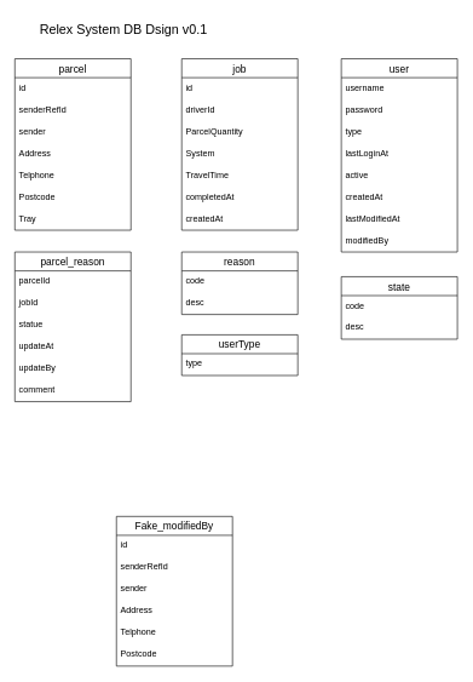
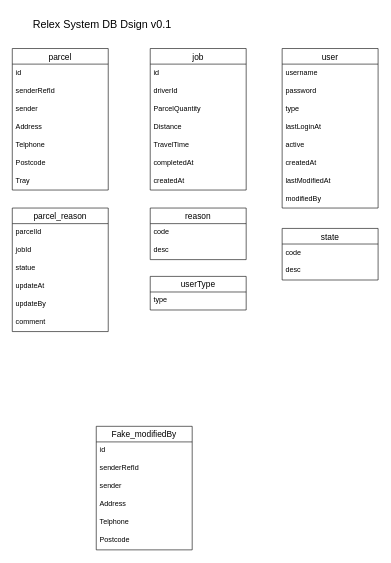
  <mxCell id="0" />
  <mxCell id="1" parent="0" />
  <mxCell id="2" value="parcel" style="swimlane;fontStyle=0;childLayout=stackLayout;horizontal=1;startSize=26;horizontalStack=0;resizeParent=1;resizeParentMax=0;resizeLast=0;collapsible=1;marginBottom=0;align=center;fontSize=14;" parent="1" vertex="1"><mxGeometry x="20" y="80" width="160" height="236" as="geometry"><mxRectangle x="100" y="120" width="70" height="26" as="alternateBounds" /></mxGeometry></mxCell>
  <mxCell id="3" value="id" style="text;strokeColor=none;fillColor=none;spacingLeft=4;spacingRight=4;overflow=hidden;rotatable=0;points=[[0,0.5],[1,0.5]];portConstraint=eastwest;fontSize=12;" parent="2" vertex="1"><mxGeometry y="26" width="160" height="30" as="geometry" /></mxCell>
  <mxCell id="4" value="senderRefId" style="text;strokeColor=none;fillColor=none;spacingLeft=4;spacingRight=4;overflow=hidden;rotatable=0;points=[[0,0.5],[1,0.5]];portConstraint=eastwest;fontSize=12;" parent="2" vertex="1"><mxGeometry y="56" width="160" height="30" as="geometry" /></mxCell>
  <mxCell id="5" value="sender" style="text;strokeColor=none;fillColor=none;spacingLeft=4;spacingRight=4;overflow=hidden;rotatable=0;points=[[0,0.5],[1,0.5]];portConstraint=eastwest;fontSize=12;" parent="2" vertex="1"><mxGeometry y="86" width="160" height="30" as="geometry" /></mxCell>
  <mxCell id="6" value="Address" style="text;strokeColor=none;fillColor=none;spacingLeft=4;spacingRight=4;overflow=hidden;rotatable=0;points=[[0,0.5],[1,0.5]];portConstraint=eastwest;fontSize=12;" parent="2" vertex="1"><mxGeometry y="116" width="160" height="30" as="geometry" /></mxCell>
  <mxCell id="7" value="Telphone" style="text;strokeColor=none;fillColor=none;spacingLeft=4;spacingRight=4;overflow=hidden;rotatable=0;points=[[0,0.5],[1,0.5]];portConstraint=eastwest;fontSize=12;" parent="2" vertex="1"><mxGeometry y="146" width="160" height="30" as="geometry" /></mxCell>
  <mxCell id="8" value="Postcode" style="text;strokeColor=none;fillColor=none;spacingLeft=4;spacingRight=4;overflow=hidden;rotatable=0;points=[[0,0.5],[1,0.5]];portConstraint=eastwest;fontSize=12;" parent="2" vertex="1"><mxGeometry y="176" width="160" height="30" as="geometry" /></mxCell>
  <mxCell id="9" value="Tray" style="text;strokeColor=none;fillColor=none;spacingLeft=4;spacingRight=4;overflow=hidden;rotatable=0;points=[[0,0.5],[1,0.5]];portConstraint=eastwest;fontSize=12;" parent="2" vertex="1"><mxGeometry y="206" width="160" height="30" as="geometry" /></mxCell>
  <mxCell id="10" value="job" style="swimlane;fontStyle=0;childLayout=stackLayout;horizontal=1;startSize=26;horizontalStack=0;resizeParent=1;resizeParentMax=0;resizeLast=0;collapsible=1;marginBottom=0;align=center;fontSize=14;" parent="1" vertex="1"><mxGeometry x="250" y="80" width="160" height="236" as="geometry" /></mxCell>
  <mxCell id="11" value="id" style="text;strokeColor=none;fillColor=none;spacingLeft=4;spacingRight=4;overflow=hidden;rotatable=0;points=[[0,0.5],[1,0.5]];portConstraint=eastwest;fontSize=12;" parent="10" vertex="1"><mxGeometry y="26" width="160" height="30" as="geometry" /></mxCell>
  <mxCell id="12" value="driverId" style="text;strokeColor=none;fillColor=none;spacingLeft=4;spacingRight=4;overflow=hidden;rotatable=0;points=[[0,0.5],[1,0.5]];portConstraint=eastwest;fontSize=12;" parent="10" vertex="1"><mxGeometry y="56" width="160" height="30" as="geometry" /></mxCell>
  <mxCell id="13" value="ParcelQuantity" style="text;strokeColor=none;fillColor=none;spacingLeft=4;spacingRight=4;overflow=hidden;rotatable=0;points=[[0,0.5],[1,0.5]];portConstraint=eastwest;fontSize=12;" parent="10" vertex="1"><mxGeometry y="86" width="160" height="30" as="geometry" /></mxCell>
- <mxCell id="14" value="System" style="text;strokeColor=none;fillColor=none;spacingLeft=4;spacingRight=4;overflow=hidden;rotatable=0;points=[[0,0.5],[1,0.5]];portConstraint=eastwest;fontSize=12;" parent="10" vertex="1"><mxGeometry y="116" width="160" height="30" as="geometry" /></mxCell>
+ <mxCell id="14" value="Distance" style="text;strokeColor=none;fillColor=none;spacingLeft=4;spacingRight=4;overflow=hidden;rotatable=0;points=[[0,0.5],[1,0.5]];portConstraint=eastwest;fontSize=12;" parent="10" vertex="1"><mxGeometry y="116" width="160" height="30" as="geometry" /></mxCell>
  <mxCell id="15" value="TravelTime" style="text;strokeColor=none;fillColor=none;spacingLeft=4;spacingRight=4;overflow=hidden;rotatable=0;points=[[0,0.5],[1,0.5]];portConstraint=eastwest;fontSize=12;" parent="10" vertex="1"><mxGeometry y="146" width="160" height="30" as="geometry" /></mxCell>
  <mxCell id="16" value="completedAt" style="text;strokeColor=none;fillColor=none;spacingLeft=4;spacingRight=4;overflow=hidden;rotatable=0;points=[[0,0.5],[1,0.5]];portConstraint=eastwest;fontSize=12;" parent="10" vertex="1"><mxGeometry y="176" width="160" height="30" as="geometry" /></mxCell>
  <mxCell id="17" value="createdAt" style="text;strokeColor=none;fillColor=none;spacingLeft=4;spacingRight=4;overflow=hidden;rotatable=0;points=[[0,0.5],[1,0.5]];portConstraint=eastwest;fontSize=12;" parent="10" vertex="1"><mxGeometry y="206" width="160" height="30" as="geometry" /></mxCell>
  <mxCell id="18" value="parcel_reason" style="swimlane;fontStyle=0;childLayout=stackLayout;horizontal=1;startSize=26;horizontalStack=0;resizeParent=1;resizeParentMax=0;resizeLast=0;collapsible=1;marginBottom=0;align=center;fontSize=14;" parent="1" vertex="1"><mxGeometry x="20" y="346" width="160" height="206" as="geometry" /></mxCell>
  <mxCell id="19" value="parcelId" style="text;strokeColor=none;fillColor=none;spacingLeft=4;spacingRight=4;overflow=hidden;rotatable=0;points=[[0,0.5],[1,0.5]];portConstraint=eastwest;fontSize=12;" parent="18" vertex="1"><mxGeometry y="26" width="160" height="30" as="geometry" /></mxCell>
  <mxCell id="20" value="jobId" style="text;strokeColor=none;fillColor=none;spacingLeft=4;spacingRight=4;overflow=hidden;rotatable=0;points=[[0,0.5],[1,0.5]];portConstraint=eastwest;fontSize=12;" parent="18" vertex="1"><mxGeometry y="56" width="160" height="30" as="geometry" /></mxCell>
  <mxCell id="21" value="statue" style="text;strokeColor=none;fillColor=none;spacingLeft=4;spacingRight=4;overflow=hidden;rotatable=0;points=[[0,0.5],[1,0.5]];portConstraint=eastwest;fontSize=12;" parent="18" vertex="1"><mxGeometry y="86" width="160" height="30" as="geometry" /></mxCell>
  <mxCell id="22" value="updateAt" style="text;strokeColor=none;fillColor=none;spacingLeft=4;spacingRight=4;overflow=hidden;rotatable=0;points=[[0,0.5],[1,0.5]];portConstraint=eastwest;fontSize=12;" parent="18" vertex="1"><mxGeometry y="116" width="160" height="30" as="geometry" /></mxCell>
  <mxCell id="23" value="updateBy" style="text;strokeColor=none;fillColor=none;spacingLeft=4;spacingRight=4;overflow=hidden;rotatable=0;points=[[0,0.5],[1,0.5]];portConstraint=eastwest;fontSize=12;" parent="18" vertex="1"><mxGeometry y="146" width="160" height="30" as="geometry" /></mxCell>
  <mxCell id="24" value="comment" style="text;strokeColor=none;fillColor=none;spacingLeft=4;spacingRight=4;overflow=hidden;rotatable=0;points=[[0,0.5],[1,0.5]];portConstraint=eastwest;fontSize=12;" parent="18" vertex="1"><mxGeometry y="176" width="160" height="30" as="geometry" /></mxCell>
  <mxCell id="25" value="reason" style="swimlane;fontStyle=0;childLayout=stackLayout;horizontal=1;startSize=26;horizontalStack=0;resizeParent=1;resizeParentMax=0;resizeLast=0;collapsible=1;marginBottom=0;align=center;fontSize=14;" parent="1" vertex="1"><mxGeometry x="250" y="346" width="160" height="86" as="geometry" /></mxCell>
  <mxCell id="26" value="code" style="text;strokeColor=none;fillColor=none;spacingLeft=4;spacingRight=4;overflow=hidden;rotatable=0;points=[[0,0.5],[1,0.5]];portConstraint=eastwest;fontSize=12;" parent="25" vertex="1"><mxGeometry y="26" width="160" height="30" as="geometry" /></mxCell>
  <mxCell id="27" value="desc" style="text;strokeColor=none;fillColor=none;spacingLeft=4;spacingRight=4;overflow=hidden;rotatable=0;points=[[0,0.5],[1,0.5]];portConstraint=eastwest;fontSize=12;" parent="25" vertex="1"><mxGeometry y="56" width="160" height="30" as="geometry" /></mxCell>
  <mxCell id="28" value="state" style="swimlane;fontStyle=0;childLayout=stackLayout;horizontal=1;startSize=26;horizontalStack=0;resizeParent=1;resizeParentMax=0;resizeLast=0;collapsible=1;marginBottom=0;align=center;fontSize=14;" parent="1" vertex="1"><mxGeometry x="470" y="380" width="160" height="86" as="geometry" /></mxCell>
  <mxCell id="29" value="code" style="text;strokeColor=none;fillColor=none;spacingLeft=4;spacingRight=4;overflow=hidden;rotatable=0;points=[[0,0.5],[1,0.5]];portConstraint=eastwest;fontSize=12;" parent="28" vertex="1"><mxGeometry y="26" width="160" height="30" as="geometry" /></mxCell>
  <mxCell id="30" value="desc" style="text;strokeColor=none;fillColor=none;spacingLeft=4;spacingRight=4;overflow=hidden;rotatable=0;points=[[0,0.5],[1,0.5]];portConstraint=eastwest;fontSize=12;" parent="28" vertex="1"><mxGeometry y="56" width="160" height="30" as="geometry" /></mxCell>
  <mxCell id="31" value="userType" style="swimlane;fontStyle=0;childLayout=stackLayout;horizontal=1;startSize=26;horizontalStack=0;resizeParent=1;resizeParentMax=0;resizeLast=0;collapsible=1;marginBottom=0;align=center;fontSize=14;" parent="1" vertex="1"><mxGeometry x="250" y="460" width="160" height="56" as="geometry" /></mxCell>
  <mxCell id="32" value="type" style="text;strokeColor=none;fillColor=none;spacingLeft=4;spacingRight=4;overflow=hidden;rotatable=0;points=[[0,0.5],[1,0.5]];portConstraint=eastwest;fontSize=12;" parent="31" vertex="1"><mxGeometry y="26" width="160" height="30" as="geometry" /></mxCell>
  <mxCell id="33" value="user" style="swimlane;fontStyle=0;childLayout=stackLayout;horizontal=1;startSize=26;horizontalStack=0;resizeParent=1;resizeParentMax=0;resizeLast=0;collapsible=1;marginBottom=0;align=center;fontSize=14;" parent="1" vertex="1"><mxGeometry x="470" y="80" width="160" height="266" as="geometry" /></mxCell>
  <mxCell id="34" value="username" style="text;strokeColor=none;fillColor=none;spacingLeft=4;spacingRight=4;overflow=hidden;rotatable=0;points=[[0,0.5],[1,0.5]];portConstraint=eastwest;fontSize=12;" parent="33" vertex="1"><mxGeometry y="26" width="160" height="30" as="geometry" /></mxCell>
  <mxCell id="35" value="password" style="text;strokeColor=none;fillColor=none;spacingLeft=4;spacingRight=4;overflow=hidden;rotatable=0;points=[[0,0.5],[1,0.5]];portConstraint=eastwest;fontSize=12;" parent="33" vertex="1"><mxGeometry y="56" width="160" height="30" as="geometry" /></mxCell>
  <mxCell id="36" value="type" style="text;strokeColor=none;fillColor=none;spacingLeft=4;spacingRight=4;overflow=hidden;rotatable=0;points=[[0,0.5],[1,0.5]];portConstraint=eastwest;fontSize=12;" parent="33" vertex="1"><mxGeometry y="86" width="160" height="30" as="geometry" /></mxCell>
  <mxCell id="37" value="lastLoginAt" style="text;strokeColor=none;fillColor=none;spacingLeft=4;spacingRight=4;overflow=hidden;rotatable=0;points=[[0,0.5],[1,0.5]];portConstraint=eastwest;fontSize=12;" parent="33" vertex="1"><mxGeometry y="116" width="160" height="30" as="geometry" /></mxCell>
  <mxCell id="38" value="active" style="text;strokeColor=none;fillColor=none;spacingLeft=4;spacingRight=4;overflow=hidden;rotatable=0;points=[[0,0.5],[1,0.5]];portConstraint=eastwest;fontSize=12;" parent="33" vertex="1"><mxGeometry y="146" width="160" height="30" as="geometry" /></mxCell>
  <mxCell id="39" value="createdAt" style="text;strokeColor=none;fillColor=none;spacingLeft=4;spacingRight=4;overflow=hidden;rotatable=0;points=[[0,0.5],[1,0.5]];portConstraint=eastwest;fontSize=12;" parent="33" vertex="1"><mxGeometry y="176" width="160" height="30" as="geometry" /></mxCell>
  <mxCell id="40" value="lastModifiedAt" style="text;strokeColor=none;fillColor=none;spacingLeft=4;spacingRight=4;overflow=hidden;rotatable=0;points=[[0,0.5],[1,0.5]];portConstraint=eastwest;fontSize=12;" parent="33" vertex="1"><mxGeometry y="206" width="160" height="30" as="geometry" /></mxCell>
  <mxCell id="41" value="modifiedBy" style="text;strokeColor=none;fillColor=none;spacingLeft=4;spacingRight=4;overflow=hidden;rotatable=0;points=[[0,0.5],[1,0.5]];portConstraint=eastwest;fontSize=12;" parent="33" vertex="1"><mxGeometry y="236" width="160" height="30" as="geometry" /></mxCell>
  <mxCell id="42" value="&lt;span style=&quot;font-size: 18px&quot;&gt;Relex System DB Dsign v0.1&lt;/span&gt;" style="text;html=1;strokeColor=none;fillColor=none;align=center;verticalAlign=middle;whiteSpace=wrap;rounded=0;" parent="1" vertex="1"><mxGeometry x="30" y="20" width="280" height="40" as="geometry" /></mxCell>
  <mxCell id="43" value="Fake_modifiedBy" style="swimlane;fontStyle=0;childLayout=stackLayout;horizontal=1;startSize=26;horizontalStack=0;resizeParent=1;resizeParentMax=0;resizeLast=0;collapsible=1;marginBottom=0;align=center;fontSize=14;" parent="1" vertex="1"><mxGeometry x="160" y="710" width="160" height="206" as="geometry"><mxRectangle x="100" y="120" width="70" height="26" as="alternateBounds" /></mxGeometry></mxCell>
  <mxCell id="44" value="id" style="text;strokeColor=none;fillColor=none;spacingLeft=4;spacingRight=4;overflow=hidden;rotatable=0;points=[[0,0.5],[1,0.5]];portConstraint=eastwest;fontSize=12;" parent="43" vertex="1"><mxGeometry y="26" width="160" height="30" as="geometry" /></mxCell>
  <mxCell id="45" value="senderRefId" style="text;strokeColor=none;fillColor=none;spacingLeft=4;spacingRight=4;overflow=hidden;rotatable=0;points=[[0,0.5],[1,0.5]];portConstraint=eastwest;fontSize=12;" parent="43" vertex="1"><mxGeometry y="56" width="160" height="30" as="geometry" /></mxCell>
  <mxCell id="46" value="sender" style="text;strokeColor=none;fillColor=none;spacingLeft=4;spacingRight=4;overflow=hidden;rotatable=0;points=[[0,0.5],[1,0.5]];portConstraint=eastwest;fontSize=12;" parent="43" vertex="1"><mxGeometry y="86" width="160" height="30" as="geometry" /></mxCell>
  <mxCell id="47" value="Address" style="text;strokeColor=none;fillColor=none;spacingLeft=4;spacingRight=4;overflow=hidden;rotatable=0;points=[[0,0.5],[1,0.5]];portConstraint=eastwest;fontSize=12;" parent="43" vertex="1"><mxGeometry y="116" width="160" height="30" as="geometry" /></mxCell>
  <mxCell id="48" value="Telphone" style="text;strokeColor=none;fillColor=none;spacingLeft=4;spacingRight=4;overflow=hidden;rotatable=0;points=[[0,0.5],[1,0.5]];portConstraint=eastwest;fontSize=12;" parent="43" vertex="1"><mxGeometry y="146" width="160" height="30" as="geometry" /></mxCell>
  <mxCell id="49" value="Postcode" style="text;strokeColor=none;fillColor=none;spacingLeft=4;spacingRight=4;overflow=hidden;rotatable=0;points=[[0,0.5],[1,0.5]];portConstraint=eastwest;fontSize=12;" parent="43" vertex="1"><mxGeometry y="176" width="160" height="30" as="geometry" /></mxCell>
